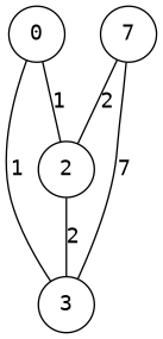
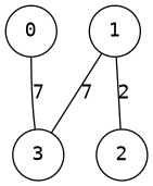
  graph {
    fontname="DejaVu Sans Mono"
    node [fontname="DejaVu Sans Mono" shape=circle]
    edge [fontname="DejaVu Sans Mono"]
    0
    2
    3
-   1 [label=7]
-   0 -- 2 [label=1]
-   0 -- 3 [label=1]
-   2 -- 3 [label=2]
+   1
+   0 -- 3 [label=7]
    1 -- 2 [label=2]
    1 -- 3 [label=7]
  }
